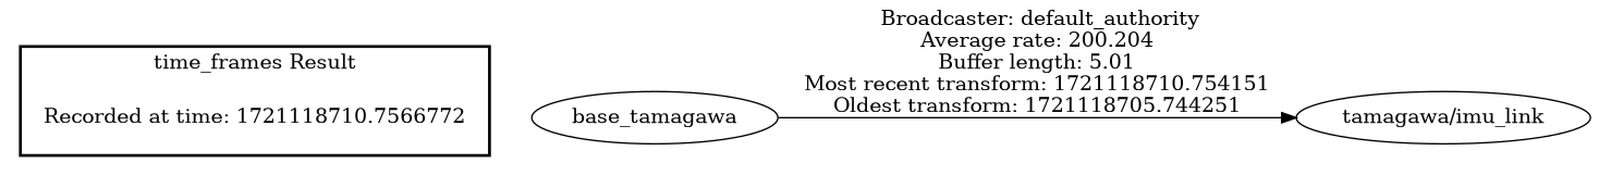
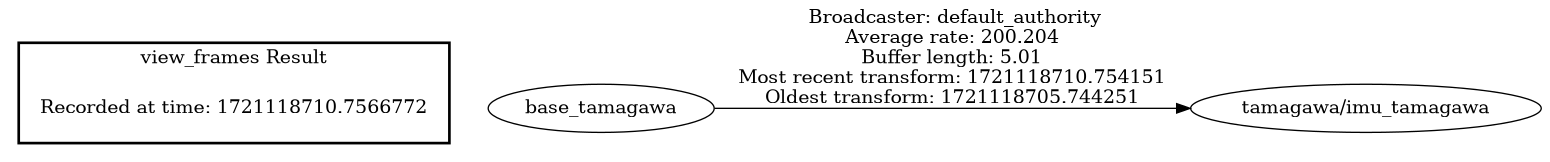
  digraph {
    rankdir=LR
    "Recorded at time: 1721118710.7566772" [shape=plaintext]
    n2 [label=base_tamagawa]
-   "tamagawa/imu_link"
+   "tamagawa/imu_link" [label="tamagawa/imu_tamagawa"]
    subgraph cluster_1 {
      color=black
-     label="time_frames Result"
+     label="view_frames Result"
      style=bold
      "Recorded at time: 1721118710.7566772"
    }
    "Recorded at time: 1721118710.7566772" -> n2 [style=invis]
    n2 -> "tamagawa/imu_link" [label=" Broadcaster: default_authority\nAverage rate: 200.204\nBuffer length: 5.01\nMost recent transform: 1721118710.754151\nOldest transform: 1721118705.744251\n"]
  }
